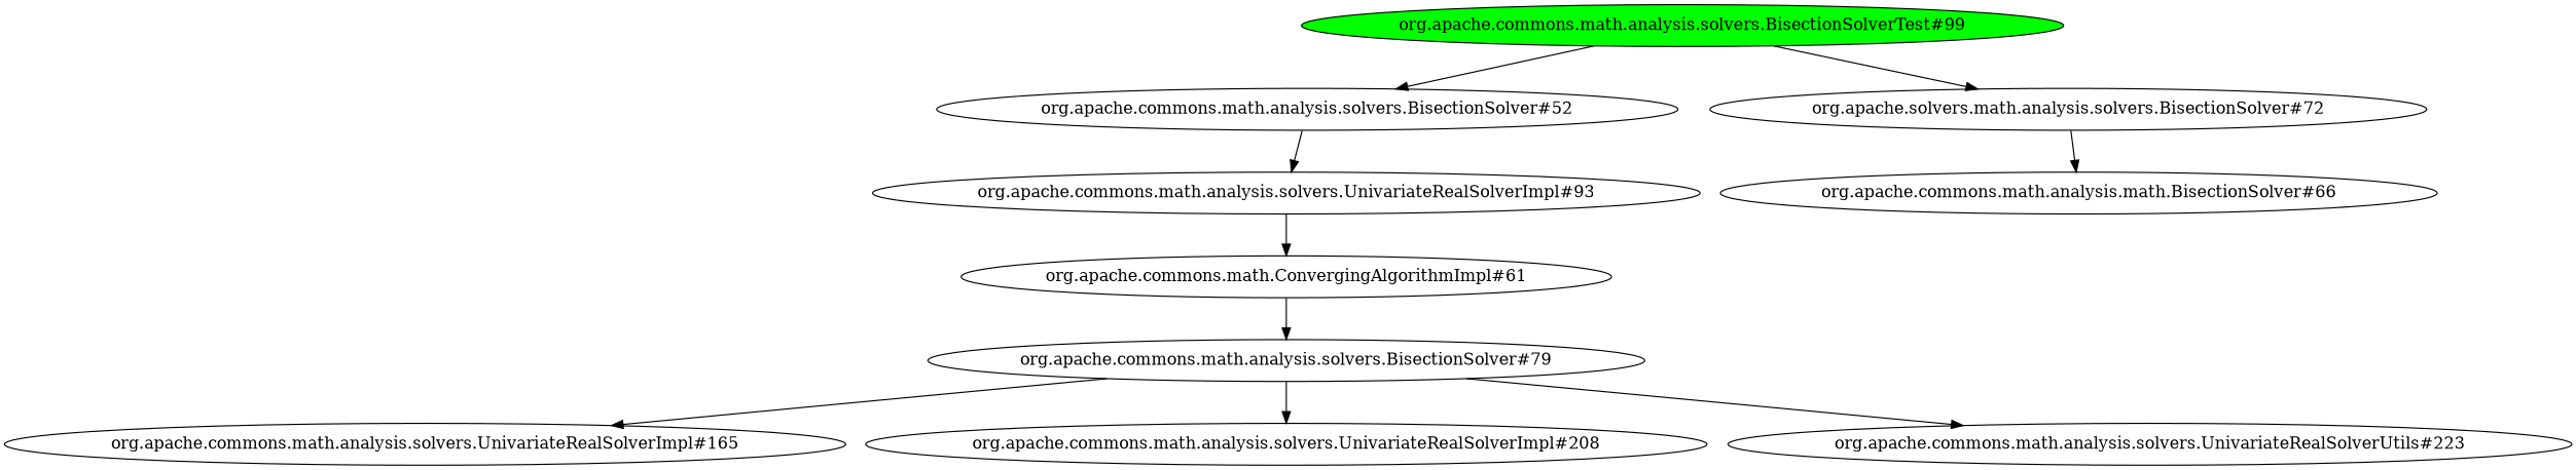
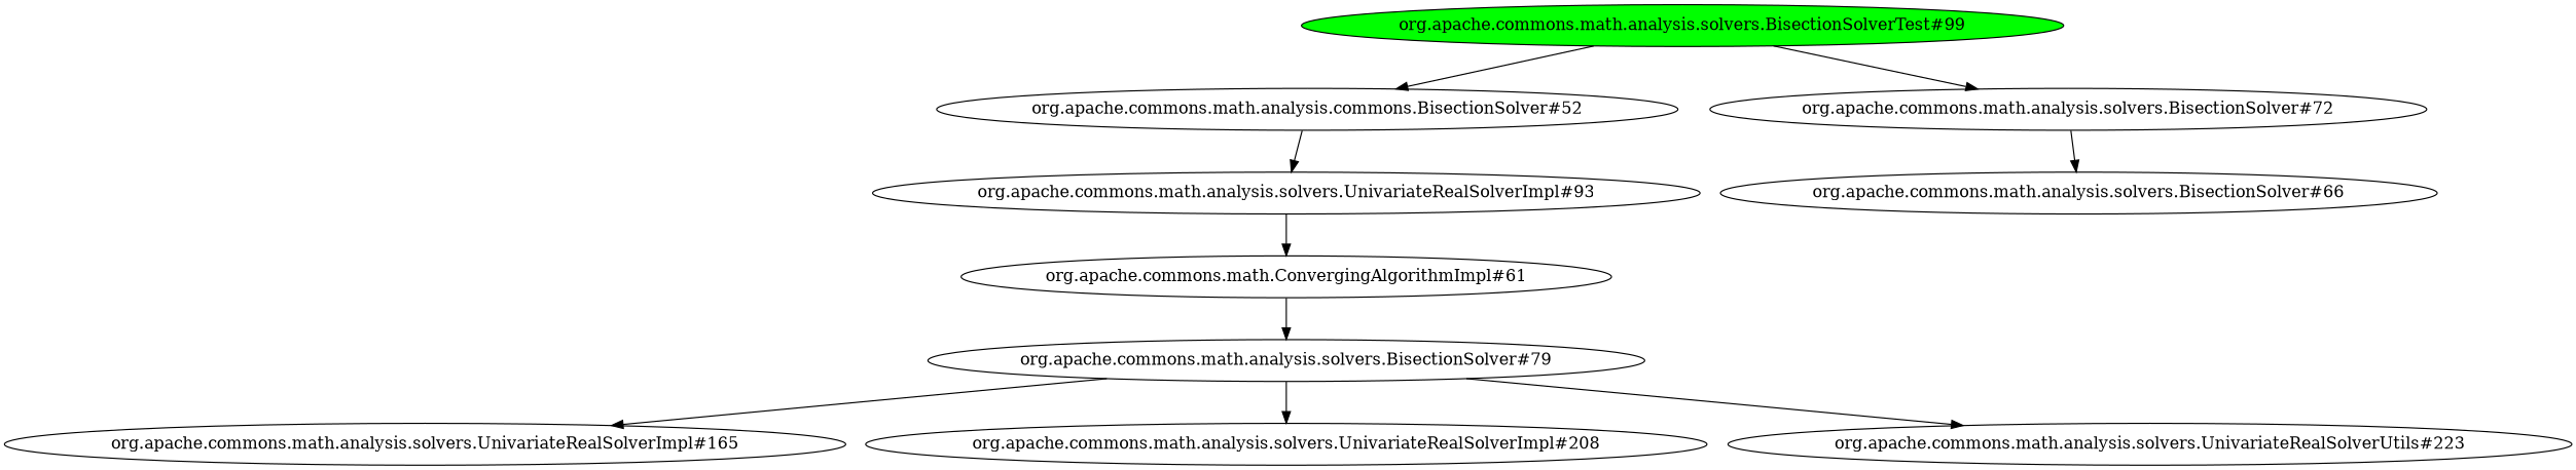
  digraph {
    "org.apache.commons.math.analysis.solvers.BisectionSolverTest#99" [fillcolor=green style=filled]
-   "org.apache.commons.math.analysis.solvers.BisectionSolver#52"
-   "org.apache.commons.math.analysis.solvers.BisectionSolver#72" [label="org.apache.solvers.math.analysis.solvers.BisectionSolver#72"]
+   "org.apache.commons.math.analysis.solvers.BisectionSolver#52" [label="org.apache.commons.math.analysis.commons.BisectionSolver#52"]
+   "org.apache.commons.math.analysis.solvers.BisectionSolver#72"
    "org.apache.commons.math.analysis.solvers.UnivariateRealSolverImpl#93"
-   "org.apache.commons.math.analysis.solvers.BisectionSolver#66" [label="org.apache.commons.math.analysis.math.BisectionSolver#66"]
+   "org.apache.commons.math.analysis.solvers.BisectionSolver#66"
    "org.apache.commons.math.ConvergingAlgorithmImpl#61"
    "org.apache.commons.math.analysis.solvers.BisectionSolver#79"
    "org.apache.commons.math.analysis.solvers.UnivariateRealSolverImpl#165"
    "org.apache.commons.math.analysis.solvers.UnivariateRealSolverImpl#208"
    "org.apache.commons.math.analysis.solvers.UnivariateRealSolverUtils#223"
    "org.apache.commons.math.analysis.solvers.BisectionSolverTest#99" -> "org.apache.commons.math.analysis.solvers.BisectionSolver#52"
    "org.apache.commons.math.analysis.solvers.BisectionSolverTest#99" -> "org.apache.commons.math.analysis.solvers.BisectionSolver#72"
    "org.apache.commons.math.analysis.solvers.BisectionSolver#52" -> "org.apache.commons.math.analysis.solvers.UnivariateRealSolverImpl#93"
    "org.apache.commons.math.analysis.solvers.BisectionSolver#72" -> "org.apache.commons.math.analysis.solvers.BisectionSolver#66"
    "org.apache.commons.math.analysis.solvers.UnivariateRealSolverImpl#93" -> "org.apache.commons.math.ConvergingAlgorithmImpl#61"
    "org.apache.commons.math.ConvergingAlgorithmImpl#61" -> "org.apache.commons.math.analysis.solvers.BisectionSolver#79"
    "org.apache.commons.math.analysis.solvers.BisectionSolver#79" -> "org.apache.commons.math.analysis.solvers.UnivariateRealSolverImpl#165"
    "org.apache.commons.math.analysis.solvers.BisectionSolver#79" -> "org.apache.commons.math.analysis.solvers.UnivariateRealSolverImpl#208"
    "org.apache.commons.math.analysis.solvers.BisectionSolver#79" -> "org.apache.commons.math.analysis.solvers.UnivariateRealSolverUtils#223"
  }
